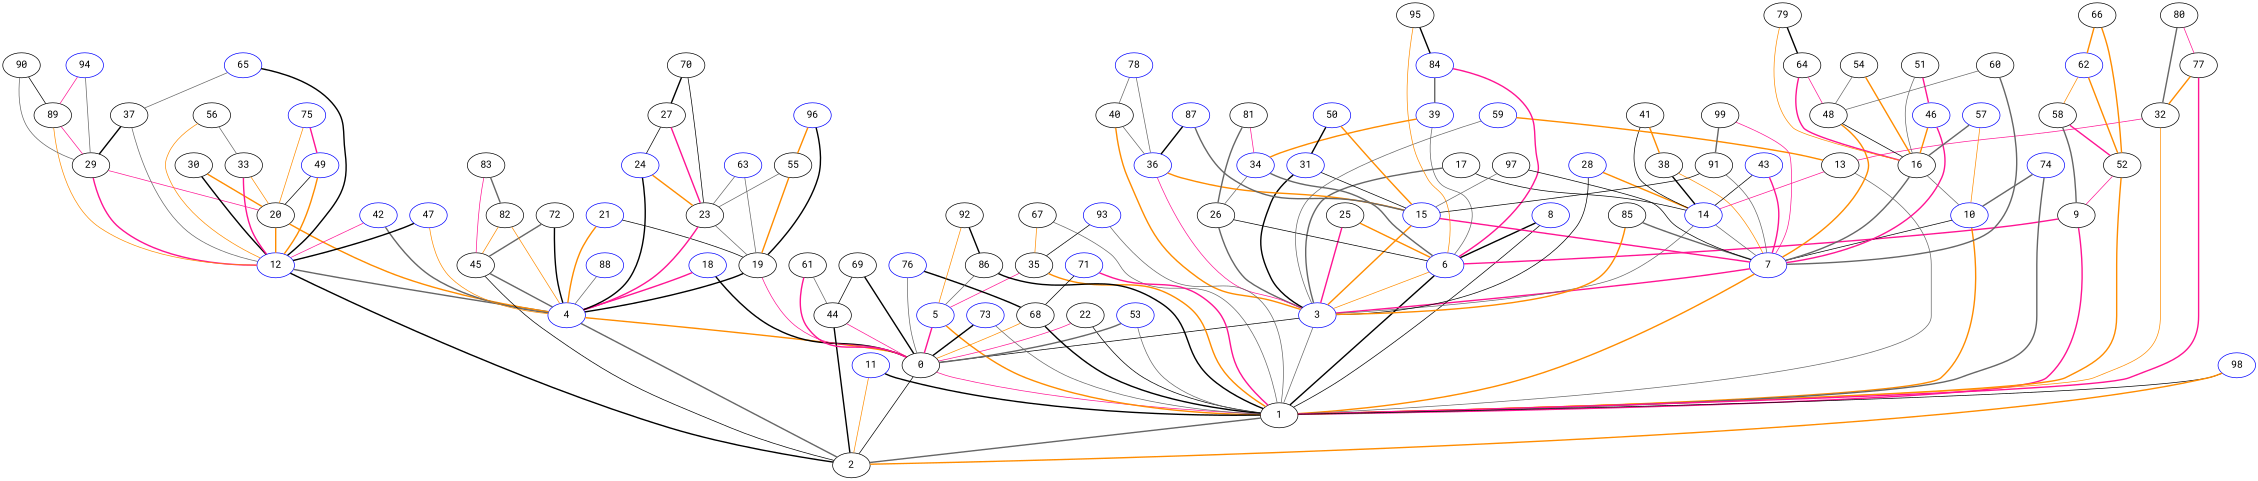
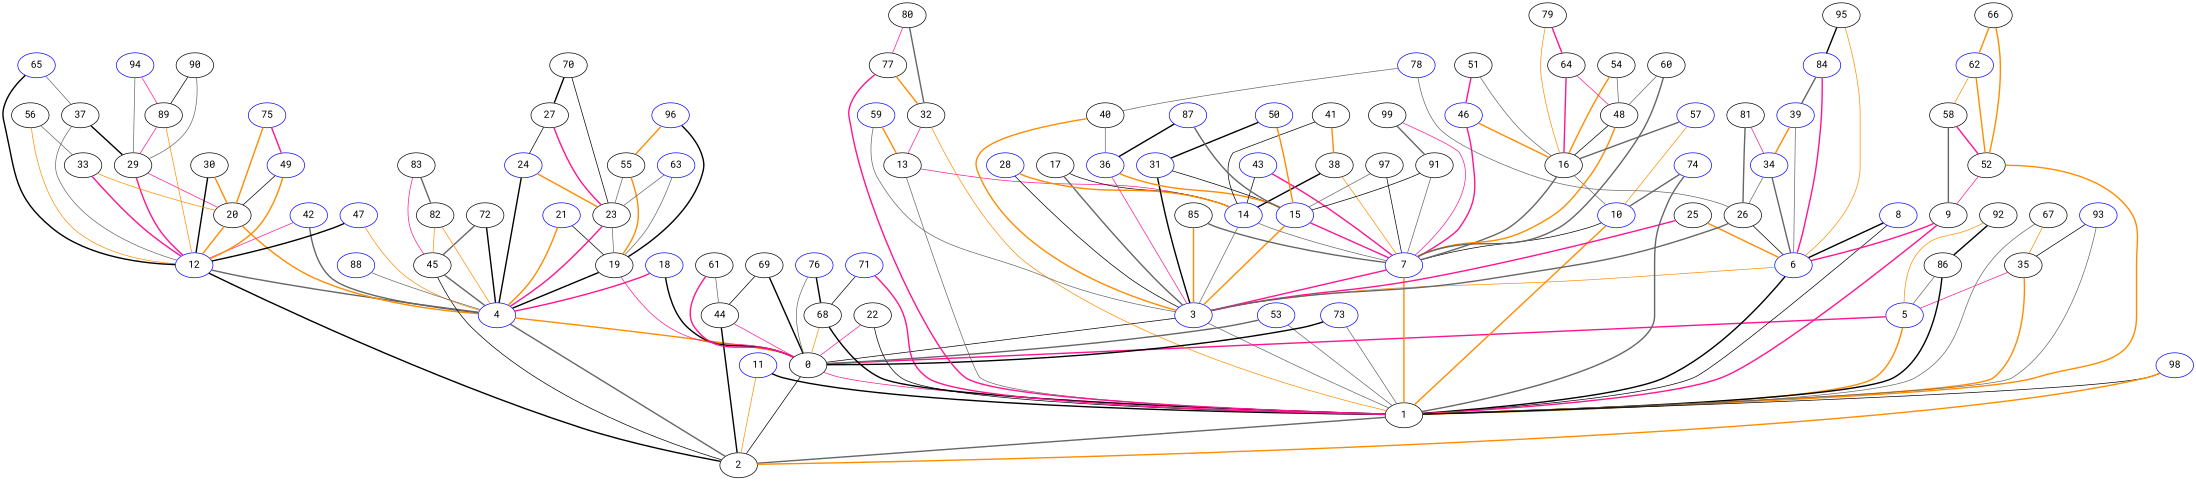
  graph {
    fontname="Roboto Mono"
    node [color=black fontname="Roboto Mono"]
    edge [color=gray40 fontname="Roboto Mono" style=bold]
    0
    1
    2
    3 [color=blue]
    4 [color=blue]
    5 [color=blue]
    6 [color=blue]
    7 [color=blue]
    8 [color=blue]
    9
    10 [color=blue]
    11 [color=blue]
    12 [color=blue]
    13
    14 [color=blue]
    15 [color=blue]
    16
    17
    18 [color=blue]
    19
    20
    21 [color=blue]
    22
    23
    24 [color=blue]
    25
    26
    27
    28 [color=blue]
    29
    30
    31 [color=blue]
    32
    33
    34 [color=blue]
    35
    36 [color=blue]
    37
    38
    39 [color=blue]
    40
    41
    42 [color=blue]
    43 [color=blue]
    44
    45
    46 [color=blue]
    47 [color=blue]
    48
    49 [color=blue]
    50 [color=blue]
    51
    52
    53 [color=blue]
    54
    55
    56
    57 [color=blue]
    58
    59 [color=blue]
    60
    61
    62 [color=blue]
    63 [color=blue]
    64
    65 [color=blue]
    66
    67
    68
    69
    70
    71 [color=blue]
    72
    73 [color=blue]
    74 [color=blue]
    75 [color=blue]
    76 [color=blue]
    77
    78 [color=blue]
    79
    80
    81
    82
    83
    84 [color=blue]
    85
    86
    87 [color=blue]
    88 [color=blue]
    89
    90
    91
    92
    93 [color=blue]
    94 [color=blue]
    95
    96 [color=blue]
    97
    98 [color=blue]
    99
    0 -- 1 [color=deeppink style=solid]
    1 -- 2
    2 -- 0 [color=black style=solid]
    3 -- 0 [color=black style=solid]
    3 -- 1 [style=solid]
    4 -- 0 [color=darkorange]
    4 -- 2
    5 -- 0 [color=deeppink]
    5 -- 1 [color=darkorange]
    6 -- 1 [color=black]
    6 -- 3 [color=darkorange style=solid]
    7 -- 1 [color=darkorange]
    7 -- 3 [color=deeppink]
    8 -- 1 [color=black style=solid]
    8 -- 6 [color=black]
    9 -- 1 [color=deeppink]
    9 -- 6 [color=deeppink]
    10 -- 1 [color=darkorange]
    10 -- 7 [color=black style=solid]
    11 -- 1 [color=black]
    11 -- 2 [color=darkorange style=solid]
    12 -- 2 [color=black]
    12 -- 4
    13 -- 1 [style=solid]
    13 -- 14 [color=deeppink style=solid]
    14 -- 3 [style=solid]
    14 -- 7 [style=solid]
    15 -- 3 [color=darkorange]
    15 -- 7 [color=deeppink]
    16 -- 7
    16 -- 10 [style=solid]
    17 -- 3
    17 -- 14 [color=black style=solid]
    18 -- 0 [color=black]
    18 -- 4 [color=deeppink]
    19 -- 0 [color=deeppink style=solid]
    19 -- 4 [color=black]
    20 -- 4 [color=darkorange]
    20 -- 12 [color=darkorange]
    21 -- 4 [color=darkorange]
    21 -- 19 [color=black style=solid]
    22 -- 0 [color=deeppink style=solid]
    22 -- 1 [color=black style=solid]
    23 -- 4 [color=deeppink]
    23 -- 19 [style=solid]
    24 -- 4 [color=black]
    24 -- 23 [color=darkorange]
    25 -- 3 [color=deeppink]
    25 -- 6 [color=darkorange]
    26 -- 3
    26 -- 6 [color=black style=solid]
    27 -- 23 [color=deeppink]
    27 -- 24 [color=black style=solid]
    28 -- 3 [color=black style=solid]
    28 -- 14 [color=darkorange]
    29 -- 12 [color=deeppink]
    29 -- 20 [color=deeppink style=solid]
    30 -- 12 [color=black]
    30 -- 20 [color=darkorange]
    31 -- 3 [color=black]
    31 -- 15 [color=black style=solid]
    32 -- 1 [color=darkorange style=solid]
    32 -- 13 [color=deeppink style=solid]
    33 -- 12 [color=deeppink]
    33 -- 20 [color=darkorange style=solid]
    34 -- 6
    34 -- 26 [style=solid]
    35 -- 1 [color=darkorange]
    35 -- 5 [color=deeppink style=solid]
    36 -- 3 [color=deeppink style=solid]
    36 -- 15 [color=darkorange]
    37 -- 12 [style=solid]
    37 -- 29 [color=black]
    38 -- 7 [color=darkorange style=solid]
    38 -- 14 [color=black]
    39 -- 6 [style=solid]
    39 -- 34 [color=darkorange]
    40 -- 3 [color=darkorange]
    40 -- 36 [style=solid]
    41 -- 14 [color=black style=solid]
    41 -- 38 [color=darkorange]
    42 -- 4
    42 -- 12 [color=deeppink style=solid]
    43 -- 7 [color=deeppink]
    43 -- 14 [color=black style=solid]
    44 -- 0 [color=deeppink style=solid]
    44 -- 2 [color=black]
    45 -- 2 [color=black style=solid]
    45 -- 4
    46 -- 7 [color=deeppink]
    46 -- 16 [color=darkorange]
    47 -- 4 [color=darkorange style=solid]
    47 -- 12 [color=black]
    48 -- 7 [color=darkorange]
    48 -- 16 [color=black style=solid]
    49 -- 12 [color=darkorange]
    49 -- 20 [color=black style=solid]
    50 -- 15 [color=darkorange]
    50 -- 31 [color=black]
    51 -- 16 [style=solid]
    51 -- 46 [color=deeppink]
    52 -- 1 [color=darkorange]
    52 -- 9 [color=deeppink style=solid]
    53 -- 0
    53 -- 1 [style=solid]
    54 -- 16 [color=darkorange]
    54 -- 48 [style=solid]
    55 -- 19 [color=darkorange]
    55 -- 23 [style=solid]
    56 -- 12 [color=darkorange style=solid]
    56 -- 33 [style=solid]
    57 -- 10 [color=darkorange style=solid]
    57 -- 16
    58 -- 9
    58 -- 52 [color=deeppink]
    59 -- 3 [style=solid]
    59 -- 13 [color=darkorange]
    60 -- 7
    60 -- 48 [style=solid]
    61 -- 0 [color=deeppink]
    61 -- 44 [style=solid]
    62 -- 52 [color=darkorange]
    62 -- 58 [color=darkorange style=solid]
    63 -- 19 [style=solid]
    63 -- 23 [style=solid]
    64 -- 16 [color=deeppink]
    64 -- 48 [color=deeppink style=solid]
    65 -- 12 [color=black]
    65 -- 37 [style=solid]
    66 -- 52 [color=darkorange]
    66 -- 62 [color=darkorange]
    67 -- 1 [style=solid]
    67 -- 35 [color=darkorange style=solid]
    68 -- 0 [color=darkorange style=solid]
    68 -- 1 [color=black]
    69 -- 0 [color=black]
    69 -- 44 [color=black style=solid]
    70 -- 23 [color=black style=solid]
    70 -- 27 [color=black]
    71 -- 1 [color=deeppink]
    71 -- 68 [color=black style=solid]
    72 -- 4 [color=black]
    72 -- 45
    73 -- 0 [color=black]
    73 -- 1 [style=solid]
    74 -- 1
    74 -- 10
-   75 -- 20 [color=darkorange style=solid]
+   75 -- 20 [color=darkorange]
    75 -- 49 [color=deeppink]
    76 -- 0 [style=solid]
    76 -- 68 [color=black]
    77 -- 1 [color=deeppink]
    77 -- 32 [color=darkorange]
-   78 -- 36 [style=solid]
+   78 -- 26 [style=solid]
    78 -- 40 [style=solid]
    79 -- 16 [color=darkorange style=solid]
-   79 -- 64 [color=black]
+   79 -- 64 [color=deeppink]
    80 -- 32
    80 -- 77 [color=deeppink style=solid]
    81 -- 26
    81 -- 34 [color=deeppink style=solid]
    82 -- 4 [color=darkorange style=solid]
    82 -- 45 [color=darkorange style=solid]
    83 -- 45 [color=deeppink style=solid]
    83 -- 82
    84 -- 6 [color=deeppink]
    84 -- 39
    85 -- 3 [color=darkorange]
    85 -- 7
    86 -- 1 [color=black]
    86 -- 5 [style=solid]
    87 -- 15
    87 -- 36 [color=black]
    88 -- 4 [style=solid]
    89 -- 12 [color=darkorange style=solid]
    89 -- 29 [color=deeppink style=solid]
    90 -- 29 [style=solid]
    90 -- 89 [color=black style=solid]
    91 -- 7 [style=solid]
    91 -- 15 [color=black style=solid]
    92 -- 5 [color=darkorange style=solid]
    92 -- 86 [color=black]
    93 -- 1 [style=solid]
    93 -- 35 [color=black style=solid]
    94 -- 29 [style=solid]
    94 -- 89 [color=deeppink style=solid]
    95 -- 6 [color=darkorange style=solid]
    95 -- 84 [color=black]
    96 -- 19 [color=black]
    96 -- 55 [color=darkorange]
    97 -- 7 [color=black style=solid]
    97 -- 15 [style=solid]
    98 -- 1 [color=black style=solid]
    98 -- 2 [color=darkorange]
    99 -- 7 [color=deeppink style=solid]
    99 -- 91
  }
